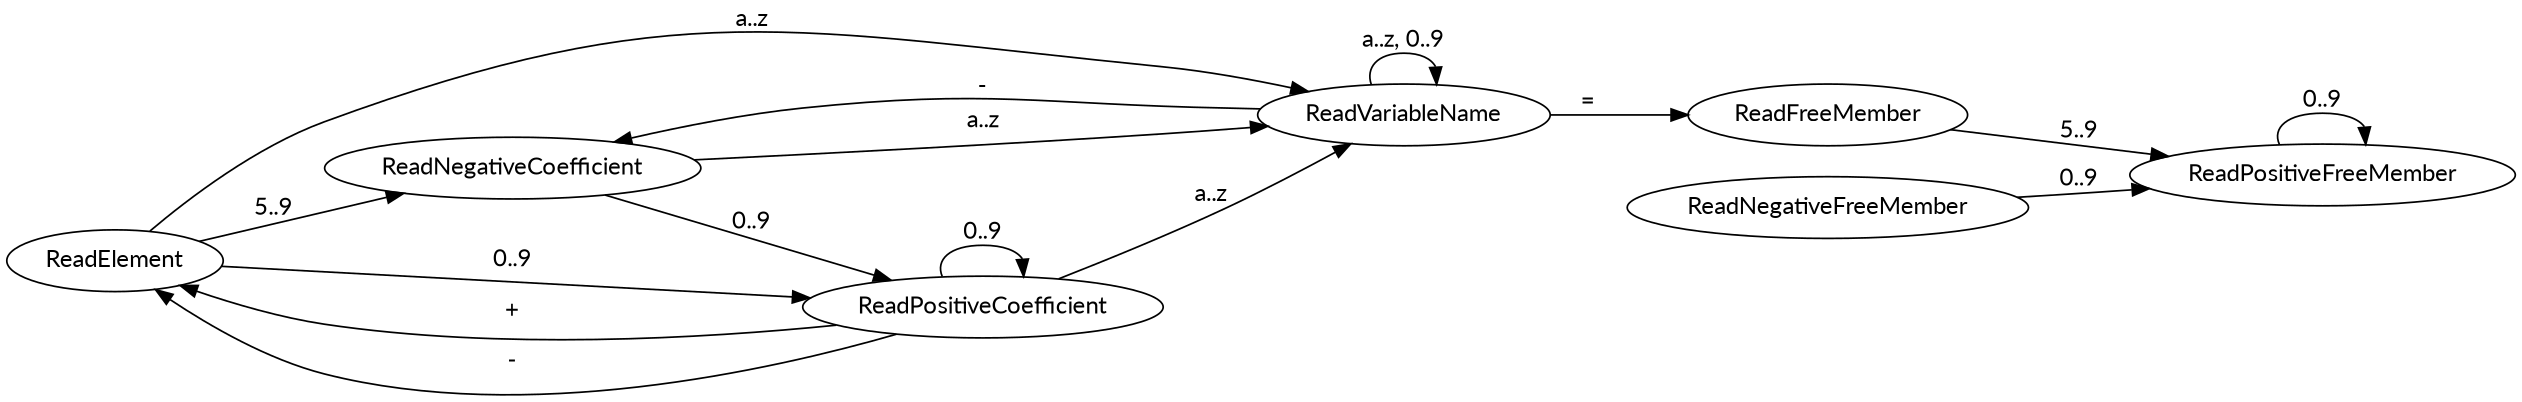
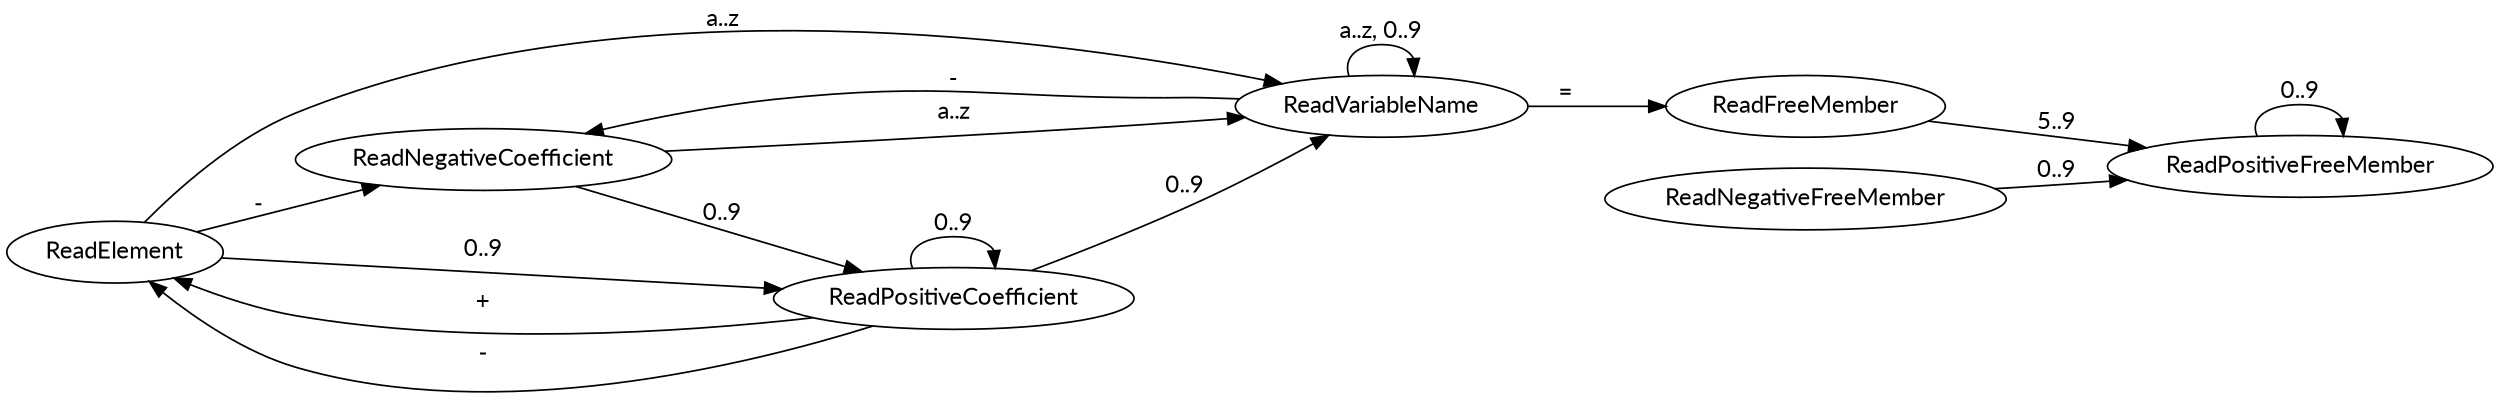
  digraph {
    fontname=Lato
    rankdir=LR
    node [fontname=Lato]
    edge [fontname=Lato]
    ReadElement
    ReadNegativeCoefficient
    ReadPositiveCoefficient
    ReadVariableName
    ReadFreeMember
    ReadPositiveFreeMember
    ReadNegativeFreeMember
-   ReadElement -> ReadNegativeCoefficient [label="5..9"]
+   ReadElement -> ReadNegativeCoefficient [label="-"]
    ReadElement -> ReadPositiveCoefficient [label="0..9"]
    ReadElement -> ReadVariableName [label="a..z"]
    ReadNegativeCoefficient -> ReadPositiveCoefficient [label="0..9"]
    ReadNegativeCoefficient -> ReadVariableName [label="a..z"]
    ReadPositiveCoefficient -> ReadElement [label="+"]
    ReadPositiveCoefficient -> ReadElement [label="-"]
    ReadPositiveCoefficient -> ReadPositiveCoefficient [label="0..9"]
-   ReadPositiveCoefficient -> ReadVariableName [label="a..z"]
+   ReadPositiveCoefficient -> ReadVariableName [label="0..9"]
    ReadVariableName -> ReadNegativeCoefficient [label="-"]
    ReadVariableName -> ReadVariableName [label="a..z, 0..9"]
    ReadVariableName -> ReadFreeMember [label="="]
    ReadFreeMember -> ReadPositiveFreeMember [label="5..9"]
    ReadPositiveFreeMember -> ReadPositiveFreeMember [label="0..9"]
    ReadNegativeFreeMember -> ReadPositiveFreeMember [label="0..9"]
  }
